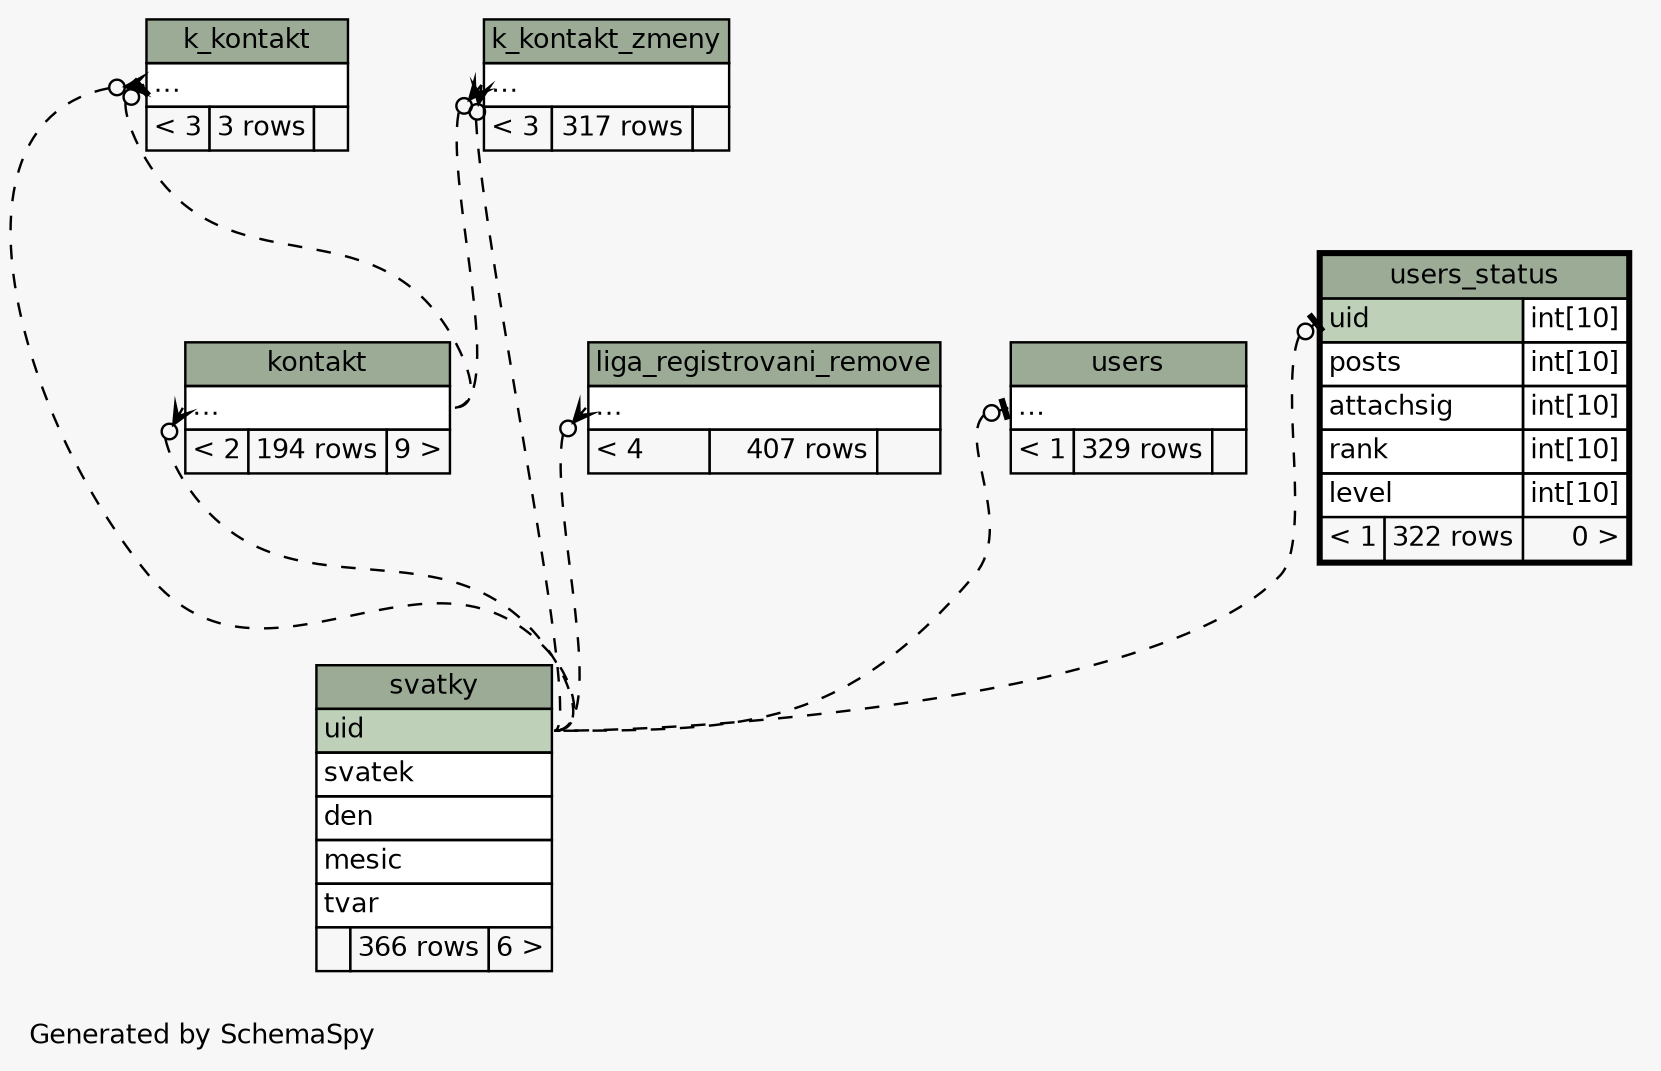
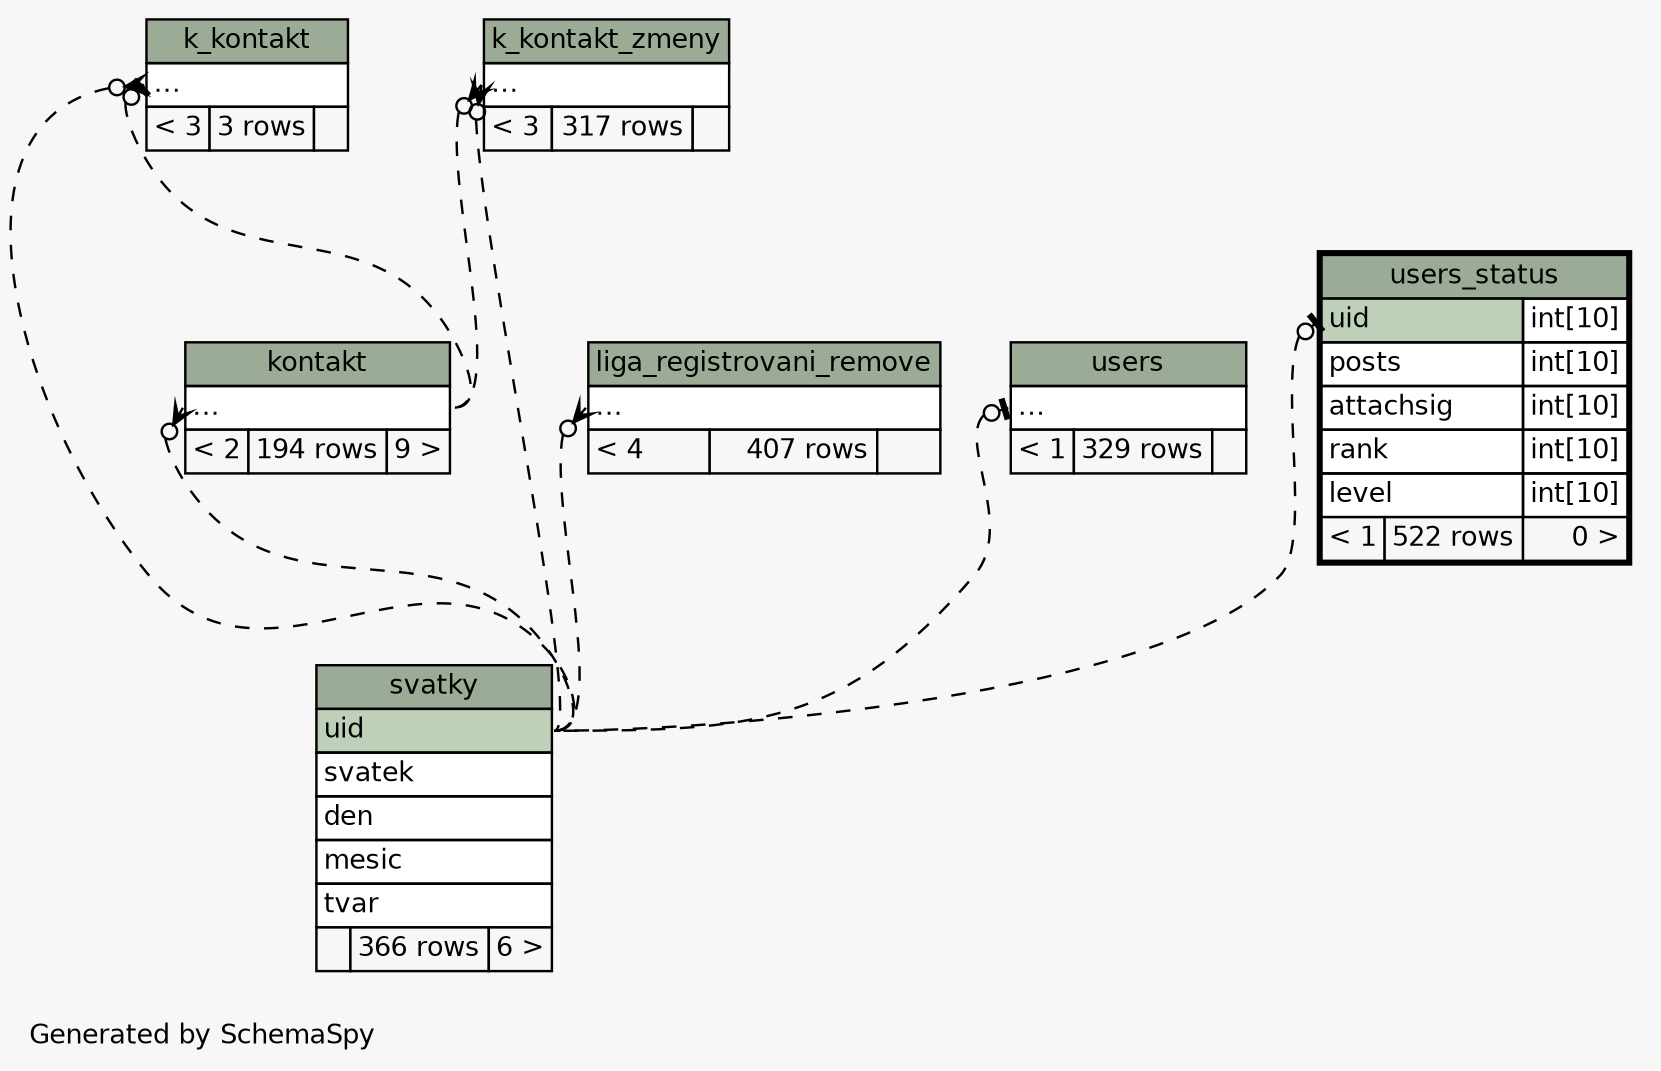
  digraph {
    bgcolor="#f7f7f7"
    fontname="DejaVu Sans"
    fontsize=11
    label="\nGenerated by SchemaSpy"
    labeljust=l
    nodesep=0.18
    rankdir=TB
    ranksep=0.46
    node [fontname="DejaVu Sans" fontsize=11 shape=plaintext]
    edge [arrowhead=none arrowsize=0.8 arrowtail=crowodot dir=back fontname="DejaVu Sans" headport="uid:e" style=dashed tailport="elipses:w"]
    n1 [label=<     <TABLE BORDER="0" CELLBORDER="1" CELLSPACING="0" BGCOLOR="#ffffff">       <TR><TD COLSPAN="3" BGCOLOR="#9bab96" ALIGN="CENTER">k_kontakt</TD></TR>       <TR><TD PORT="elipses" COLSPAN="3" ALIGN="LEFT">...</TD></TR>       <TR><TD ALIGN="LEFT" BGCOLOR="#f7f7f7">&lt; 3</TD><TD ALIGN="RIGHT" BGCOLOR="#f7f7f7">3 rows</TD><TD ALIGN="RIGHT" BGCOLOR="#f7f7f7">  </TD></TR>     </TABLE>>]
    n2 [label=<     <TABLE BORDER="0" CELLBORDER="1" CELLSPACING="0" BGCOLOR="#ffffff">       <TR><TD COLSPAN="3" BGCOLOR="#9bab96" ALIGN="CENTER">kontakt</TD></TR>       <TR><TD PORT="elipses" COLSPAN="3" ALIGN="LEFT">...</TD></TR>       <TR><TD ALIGN="LEFT" BGCOLOR="#f7f7f7">&lt; 2</TD><TD ALIGN="RIGHT" BGCOLOR="#f7f7f7">194 rows</TD><TD ALIGN="RIGHT" BGCOLOR="#f7f7f7">9 &gt;</TD></TR>     </TABLE>>]
    n3 [label=<     <TABLE BORDER="0" CELLBORDER="1" CELLSPACING="0" BGCOLOR="#ffffff">       <TR><TD COLSPAN="3" BGCOLOR="#9bab96" ALIGN="CENTER">svatky</TD></TR>       <TR><TD PORT="uid" COLSPAN="3" BGCOLOR="#bed1b8" ALIGN="LEFT">uid</TD></TR>       <TR><TD PORT="svatek" COLSPAN="3" ALIGN="LEFT">svatek</TD></TR>       <TR><TD PORT="den" COLSPAN="3" ALIGN="LEFT">den</TD></TR>       <TR><TD PORT="mesic" COLSPAN="3" ALIGN="LEFT">mesic</TD></TR>       <TR><TD PORT="tvar" COLSPAN="3" ALIGN="LEFT">tvar</TD></TR>       <TR><TD ALIGN="LEFT" BGCOLOR="#f7f7f7">  </TD><TD ALIGN="RIGHT" BGCOLOR="#f7f7f7">366 rows</TD><TD ALIGN="RIGHT" BGCOLOR="#f7f7f7">6 &gt;</TD></TR>     </TABLE>>]
    n4 [label=<     <TABLE BORDER="0" CELLBORDER="1" CELLSPACING="0" BGCOLOR="#ffffff">       <TR><TD COLSPAN="3" BGCOLOR="#9bab96" ALIGN="CENTER">k_kontakt_zmeny</TD></TR>       <TR><TD PORT="elipses" COLSPAN="3" ALIGN="LEFT">...</TD></TR>       <TR><TD ALIGN="LEFT" BGCOLOR="#f7f7f7">&lt; 3</TD><TD ALIGN="RIGHT" BGCOLOR="#f7f7f7">317 rows</TD><TD ALIGN="RIGHT" BGCOLOR="#f7f7f7">  </TD></TR>     </TABLE>>]
    n5 [label=<     <TABLE BORDER="0" CELLBORDER="1" CELLSPACING="0" BGCOLOR="#ffffff">       <TR><TD COLSPAN="3" BGCOLOR="#9bab96" ALIGN="CENTER">liga_registrovani_remove</TD></TR>       <TR><TD PORT="elipses" COLSPAN="3" ALIGN="LEFT">...</TD></TR>       <TR><TD ALIGN="LEFT" BGCOLOR="#f7f7f7">&lt; 4</TD><TD ALIGN="RIGHT" BGCOLOR="#f7f7f7">407 rows</TD><TD ALIGN="RIGHT" BGCOLOR="#f7f7f7">  </TD></TR>     </TABLE>>]
    n6 [label=<     <TABLE BORDER="0" CELLBORDER="1" CELLSPACING="0" BGCOLOR="#ffffff">       <TR><TD COLSPAN="3" BGCOLOR="#9bab96" ALIGN="CENTER">users</TD></TR>       <TR><TD PORT="elipses" COLSPAN="3" ALIGN="LEFT">...</TD></TR>       <TR><TD ALIGN="LEFT" BGCOLOR="#f7f7f7">&lt; 1</TD><TD ALIGN="RIGHT" BGCOLOR="#f7f7f7">329 rows</TD><TD ALIGN="RIGHT" BGCOLOR="#f7f7f7">  </TD></TR>     </TABLE>>]
-   n7 [label=<     <TABLE BORDER="2" CELLBORDER="1" CELLSPACING="0" BGCOLOR="#ffffff">       <TR><TD COLSPAN="3" BGCOLOR="#9bab96" ALIGN="CENTER">users_status</TD></TR>       <TR><TD PORT="uid" COLSPAN="2" BGCOLOR="#bed1b8" ALIGN="LEFT">uid</TD><TD PORT="uid.type" ALIGN="LEFT">int[10]</TD></TR>       <TR><TD PORT="posts" COLSPAN="2" ALIGN="LEFT">posts</TD><TD PORT="posts.type" ALIGN="LEFT">int[10]</TD></TR>       <TR><TD PORT="attachsig" COLSPAN="2" ALIGN="LEFT">attachsig</TD><TD PORT="attachsig.type" ALIGN="LEFT">int[10]</TD></TR>       <TR><TD PORT="rank" COLSPAN="2" ALIGN="LEFT">rank</TD><TD PORT="rank.type" ALIGN="LEFT">int[10]</TD></TR>       <TR><TD PORT="level" COLSPAN="2" ALIGN="LEFT">level</TD><TD PORT="level.type" ALIGN="LEFT">int[10]</TD></TR>       <TR><TD ALIGN="LEFT" BGCOLOR="#f7f7f7">&lt; 1</TD><TD ALIGN="RIGHT" BGCOLOR="#f7f7f7">322 rows</TD><TD ALIGN="RIGHT" BGCOLOR="#f7f7f7">0 &gt;</TD></TR>     </TABLE>>]
+   n7 [label=<     <TABLE BORDER="2" CELLBORDER="1" CELLSPACING="0" BGCOLOR="#ffffff">       <TR><TD COLSPAN="3" BGCOLOR="#9bab96" ALIGN="CENTER">users_status</TD></TR>       <TR><TD PORT="uid" COLSPAN="2" BGCOLOR="#bed1b8" ALIGN="LEFT">uid</TD><TD PORT="uid.type" ALIGN="LEFT">int[10]</TD></TR>       <TR><TD PORT="posts" COLSPAN="2" ALIGN="LEFT">posts</TD><TD PORT="posts.type" ALIGN="LEFT">int[10]</TD></TR>       <TR><TD PORT="attachsig" COLSPAN="2" ALIGN="LEFT">attachsig</TD><TD PORT="attachsig.type" ALIGN="LEFT">int[10]</TD></TR>       <TR><TD PORT="rank" COLSPAN="2" ALIGN="LEFT">rank</TD><TD PORT="rank.type" ALIGN="LEFT">int[10]</TD></TR>       <TR><TD PORT="level" COLSPAN="2" ALIGN="LEFT">level</TD><TD PORT="level.type" ALIGN="LEFT">int[10]</TD></TR>       <TR><TD ALIGN="LEFT" BGCOLOR="#f7f7f7">&lt; 1</TD><TD ALIGN="RIGHT" BGCOLOR="#f7f7f7">522 rows</TD><TD ALIGN="RIGHT" BGCOLOR="#f7f7f7">0 &gt;</TD></TR>     </TABLE>>]
    n1 -> n2 [arrowtail=teeodot headport="elipses:e"]
    n1 -> n3
    n2 -> n3
    n4 -> n2 [headport="elipses:e"]
    n4 -> n3
    n5 -> n3
    n6 -> n3 [arrowtail=teeodot]
    n7 -> n3 [arrowtail=teeodot tailport="uid:w"]
  }
